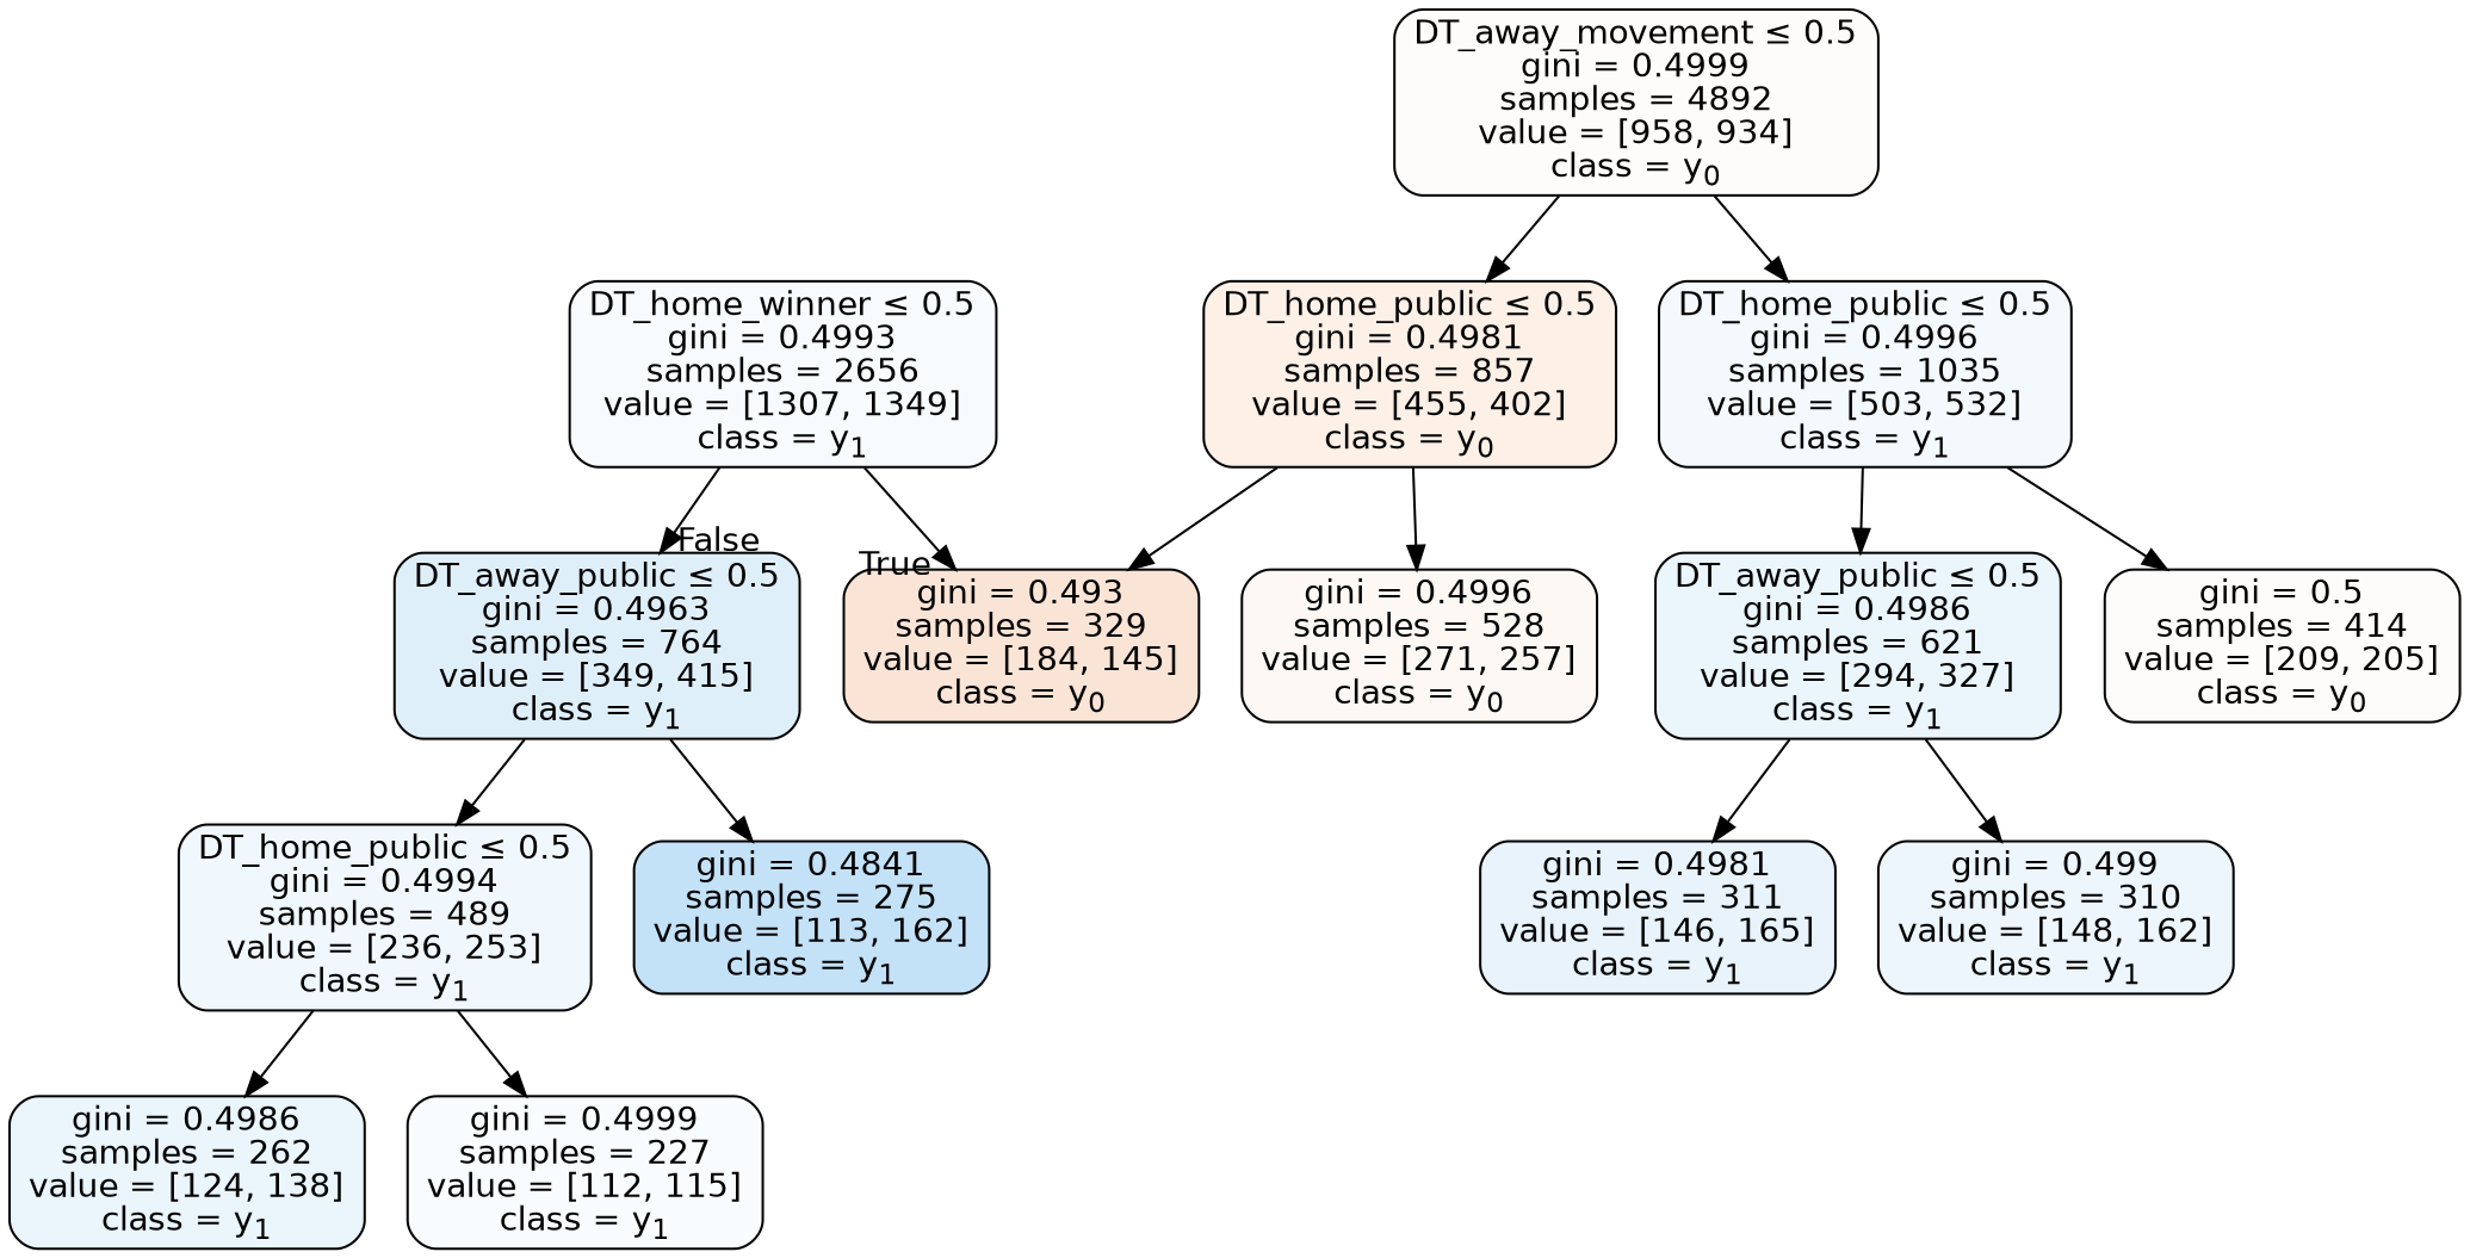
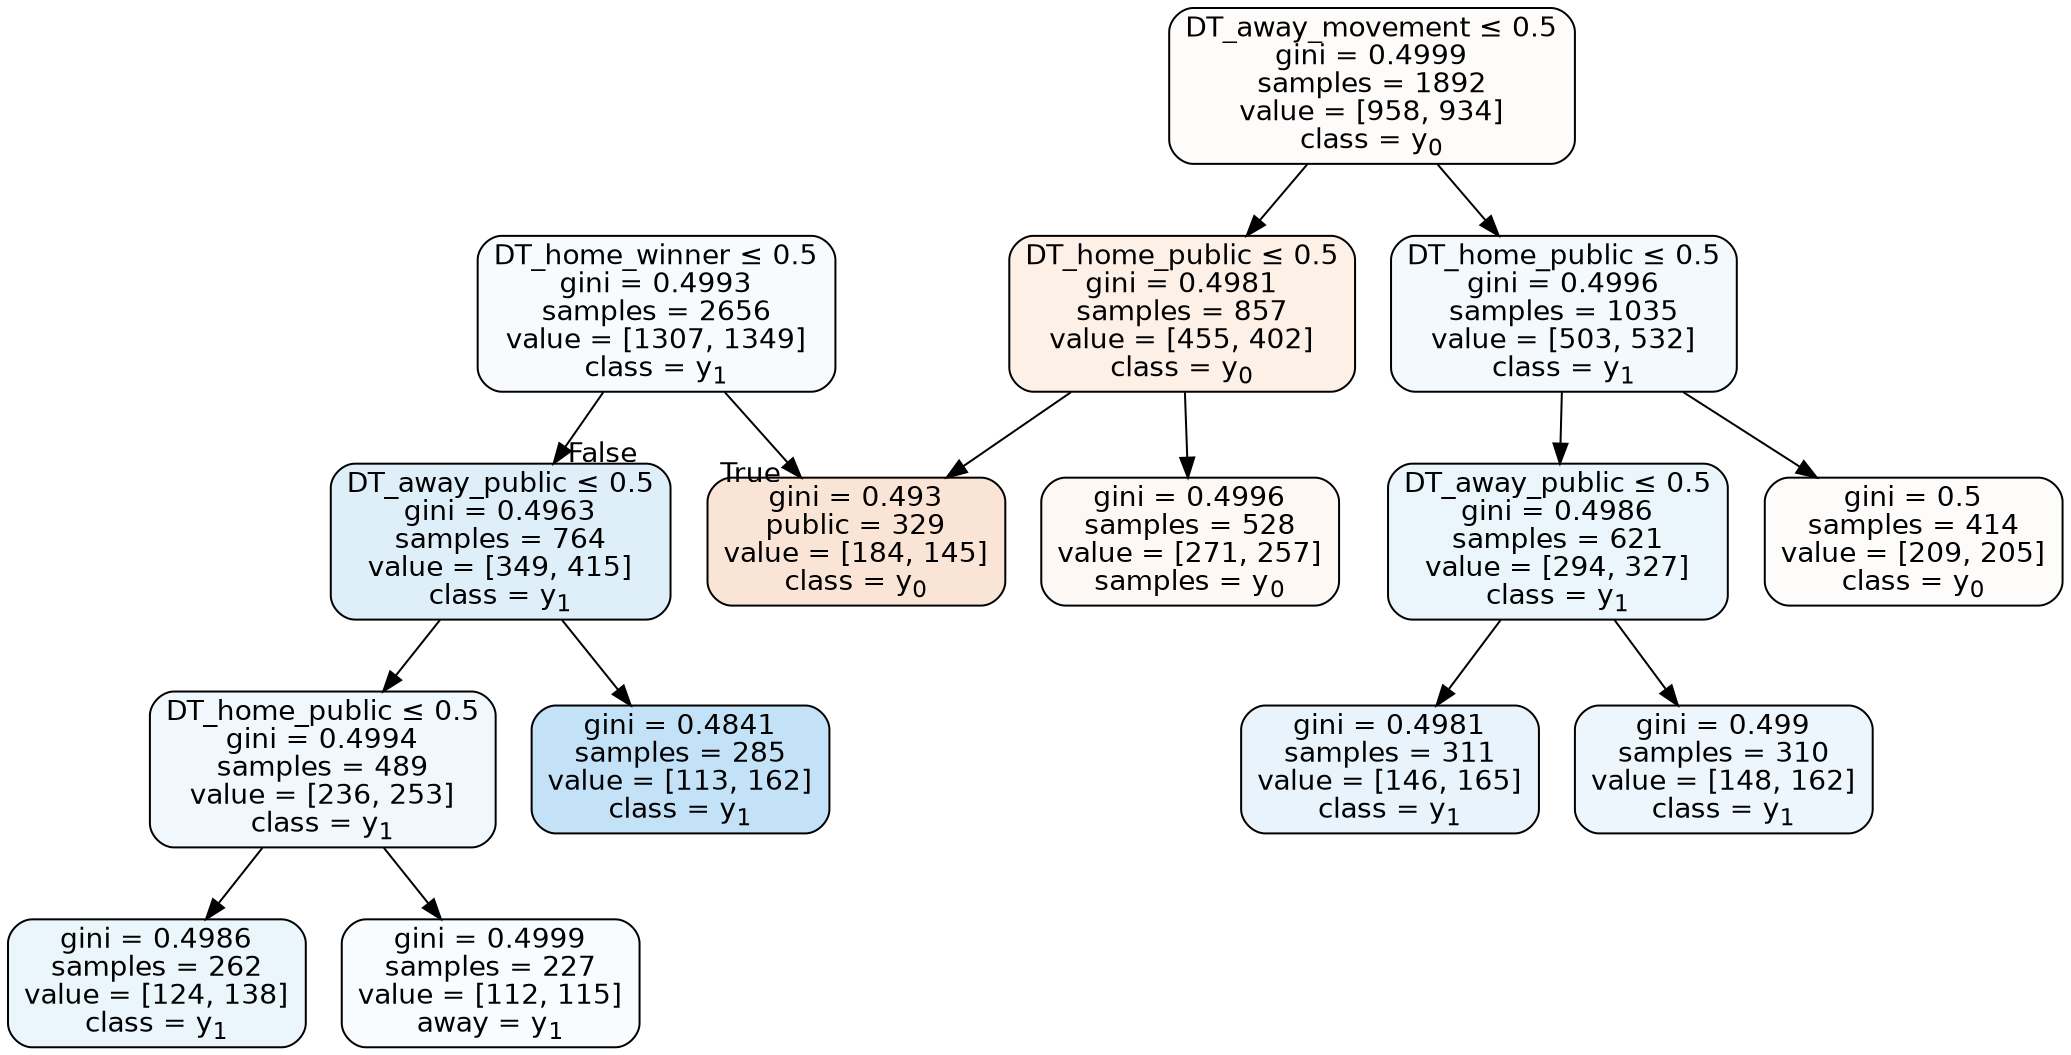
  digraph {
    node [color=black fillcolor="#399de51a" fontname=helvetica shape=box style="filled, rounded"]
    edge [fontname=helvetica]
    n1 [fillcolor="#399de508" label=<DT_home_winner &le; 0.5<br/>gini = 0.4993<br/>samples = 2656<br/>value = [1307, 1349]<br/>class = y<SUB>1</SUB>>]
    n2 [fillcolor="#399de529" label=<DT_away_public &le; 0.5<br/>gini = 0.4963<br/>samples = 764<br/>value = [349, 415]<br/>class = y<SUB>1</SUB>>]
-   n3 [fillcolor="#e5813936" label=<gini = 0.493<br/>samples = 329<br/>value = [184, 145]<br/>class = y<SUB>0</SUB>>]
-   n4 [fillcolor="#e5813906" label=<DT_away_movement &le; 0.5<br/>gini = 0.4999<br/>samples = 4892<br/>value = [958, 934]<br/>class = y<SUB>0</SUB>>]
+   n3 [fillcolor="#e5813936" label=<gini = 0.493<br/>public = 329<br/>value = [184, 145]<br/>class = y<SUB>0</SUB>>]
+   n4 [fillcolor="#e5813906" label=<DT_away_movement &le; 0.5<br/>gini = 0.4999<br/>samples = 1892<br/>value = [958, 934]<br/>class = y<SUB>0</SUB>>]
    n5 [fillcolor="#e581391e" label=<DT_home_public &le; 0.5<br/>gini = 0.4981<br/>samples = 857<br/>value = [455, 402]<br/>class = y<SUB>0</SUB>>]
    n6 [fillcolor="#399de50e" label=<DT_home_public &le; 0.5<br/>gini = 0.4996<br/>samples = 1035<br/>value = [503, 532]<br/>class = y<SUB>1</SUB>>]
    n7 [fillcolor="#399de511" label=<DT_home_public &le; 0.5<br/>gini = 0.4994<br/>samples = 489<br/>value = [236, 253]<br/>class = y<SUB>1</SUB>>]
-   n8 [fillcolor="#399de54d" label=<gini = 0.4841<br/>samples = 275<br/>value = [113, 162]<br/>class = y<SUB>1</SUB>>]
-   n9 [fillcolor="#e581390d" label=<gini = 0.4996<br/>samples = 528<br/>value = [271, 257]<br/>class = y<SUB>0</SUB>>]
+   n8 [fillcolor="#399de54d" label=<gini = 0.4841<br/>samples = 285<br/>value = [113, 162]<br/>class = y<SUB>1</SUB>>]
+   n9 [fillcolor="#e581390d" label=<gini = 0.4996<br/>samples = 528<br/>value = [271, 257]<br/>samples = y<SUB>0</SUB>>]
    n10 [label=<DT_away_public &le; 0.5<br/>gini = 0.4986<br/>samples = 621<br/>value = [294, 327]<br/>class = y<SUB>1</SUB>>]
    n11 [fillcolor="#e5813905" label=<gini = 0.5<br/>samples = 414<br/>value = [209, 205]<br/>class = y<SUB>0</SUB>>]
    n12 [fillcolor="#399de51d" label=<gini = 0.4981<br/>samples = 311<br/>value = [146, 165]<br/>class = y<SUB>1</SUB>>]
    n13 [fillcolor="#399de516" label=<gini = 0.499<br/>samples = 310<br/>value = [148, 162]<br/>class = y<SUB>1</SUB>>]
    n14 [label=<gini = 0.4986<br/>samples = 262<br/>value = [124, 138]<br/>class = y<SUB>1</SUB>>]
-   n15 [fillcolor="#399de507" label=<gini = 0.4999<br/>samples = 227<br/>value = [112, 115]<br/>class = y<SUB>1</SUB>>]
+   n15 [fillcolor="#399de507" label=<gini = 0.4999<br/>samples = 227<br/>value = [112, 115]<br/>away = y<SUB>1</SUB>>]
    n1 -> n2 [headlabel=False labelangle=-45 labeldistance=2.5]
    n1 -> n3 [headlabel=True labelangle=45 labeldistance=2.5]
    n2 -> n7
    n2 -> n8
    n4 -> n5
    n4 -> n6
    n5 -> n3
    n5 -> n9
    n6 -> n10
    n6 -> n11
    n7 -> n14
    n7 -> n15
    n10 -> n12
    n10 -> n13
  }
